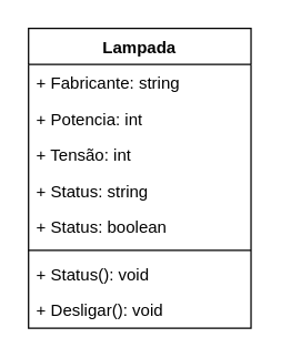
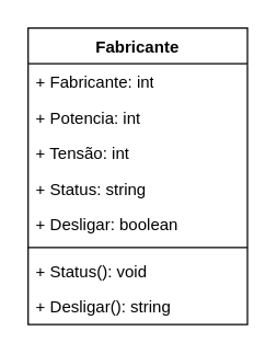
  <mxCell id="0" />
  <mxCell id="1" parent="0" />
- <mxCell id="2" value="Lampada" style="swimlane;fontStyle=1;align=center;verticalAlign=top;childLayout=stackLayout;horizontal=1;startSize=26;horizontalStack=0;resizeParent=1;resizeParentMax=0;resizeLast=0;collapsible=1;marginBottom=0;whiteSpace=wrap;html=1;" vertex="1" parent="1"><mxGeometry x="20" y="20" width="160" height="216" as="geometry" /></mxCell>
- <mxCell id="3" value="+ Fabricante: string" style="text;strokeColor=none;fillColor=none;align=left;verticalAlign=top;spacingLeft=4;spacingRight=4;overflow=hidden;rotatable=0;points=[[0,0.5],[1,0.5]];portConstraint=eastwest;whiteSpace=wrap;html=1;" vertex="1" parent="2"><mxGeometry y="26" width="160" height="26" as="geometry" /></mxCell>
+ <mxCell id="2" value="Fabricante" style="swimlane;fontStyle=1;align=center;verticalAlign=top;childLayout=stackLayout;horizontal=1;startSize=26;horizontalStack=0;resizeParent=1;resizeParentMax=0;resizeLast=0;collapsible=1;marginBottom=0;whiteSpace=wrap;html=1;" vertex="1" parent="1"><mxGeometry x="20" y="20" width="160" height="216" as="geometry" /></mxCell>
+ <mxCell id="3" value="+ Fabricante: int" style="text;strokeColor=none;fillColor=none;align=left;verticalAlign=top;spacingLeft=4;spacingRight=4;overflow=hidden;rotatable=0;points=[[0,0.5],[1,0.5]];portConstraint=eastwest;whiteSpace=wrap;html=1;" vertex="1" parent="2"><mxGeometry y="26" width="160" height="26" as="geometry" /></mxCell>
  <mxCell id="4" value="+ Potencia: int" style="text;strokeColor=none;fillColor=none;align=left;verticalAlign=top;spacingLeft=4;spacingRight=4;overflow=hidden;rotatable=0;points=[[0,0.5],[1,0.5]];portConstraint=eastwest;whiteSpace=wrap;html=1;" vertex="1" parent="2"><mxGeometry y="52" width="160" height="26" as="geometry" /></mxCell>
  <mxCell id="5" value="+ Tensão: int" style="text;strokeColor=none;fillColor=none;align=left;verticalAlign=top;spacingLeft=4;spacingRight=4;overflow=hidden;rotatable=0;points=[[0,0.5],[1,0.5]];portConstraint=eastwest;whiteSpace=wrap;html=1;" vertex="1" parent="2"><mxGeometry y="78" width="160" height="26" as="geometry" /></mxCell>
  <mxCell id="6" value="+ Status: string" style="text;strokeColor=none;fillColor=none;align=left;verticalAlign=top;spacingLeft=4;spacingRight=4;overflow=hidden;rotatable=0;points=[[0,0.5],[1,0.5]];portConstraint=eastwest;whiteSpace=wrap;html=1;" vertex="1" parent="2"><mxGeometry y="104" width="160" height="26" as="geometry" /></mxCell>
- <mxCell id="7" value="+ Status: boolean" style="text;strokeColor=none;fillColor=none;align=left;verticalAlign=top;spacingLeft=4;spacingRight=4;overflow=hidden;rotatable=0;points=[[0,0.5],[1,0.5]];portConstraint=eastwest;whiteSpace=wrap;html=1;" vertex="1" parent="2"><mxGeometry y="130" width="160" height="26" as="geometry" /></mxCell>
+ <mxCell id="7" value="+ Desligar: boolean" style="text;strokeColor=none;fillColor=none;align=left;verticalAlign=top;spacingLeft=4;spacingRight=4;overflow=hidden;rotatable=0;points=[[0,0.5],[1,0.5]];portConstraint=eastwest;whiteSpace=wrap;html=1;" vertex="1" parent="2"><mxGeometry y="130" width="160" height="26" as="geometry" /></mxCell>
  <mxCell id="8" value="" style="line;strokeWidth=1;fillColor=none;align=left;verticalAlign=middle;spacingTop=-1;spacingLeft=3;spacingRight=3;rotatable=0;labelPosition=right;points=[];portConstraint=eastwest;strokeColor=inherit;" vertex="1" parent="2"><mxGeometry y="156" width="160" height="8" as="geometry" /></mxCell>
  <mxCell id="9" value="+ Status(): void" style="text;strokeColor=none;fillColor=none;align=left;verticalAlign=top;spacingLeft=4;spacingRight=4;overflow=hidden;rotatable=0;points=[[0,0.5],[1,0.5]];portConstraint=eastwest;whiteSpace=wrap;html=1;" vertex="1" parent="2"><mxGeometry y="164" width="160" height="26" as="geometry" /></mxCell>
- <mxCell id="10" value="+ Desligar(): void" style="text;strokeColor=none;fillColor=none;align=left;verticalAlign=top;spacingLeft=4;spacingRight=4;overflow=hidden;rotatable=0;points=[[0,0.5],[1,0.5]];portConstraint=eastwest;whiteSpace=wrap;html=1;" vertex="1" parent="2"><mxGeometry y="190" width="160" height="26" as="geometry" /></mxCell>
+ <mxCell id="10" value="+ Desligar(): string" style="text;strokeColor=none;fillColor=none;align=left;verticalAlign=top;spacingLeft=4;spacingRight=4;overflow=hidden;rotatable=0;points=[[0,0.5],[1,0.5]];portConstraint=eastwest;whiteSpace=wrap;html=1;" vertex="1" parent="2"><mxGeometry y="190" width="160" height="26" as="geometry" /></mxCell>
